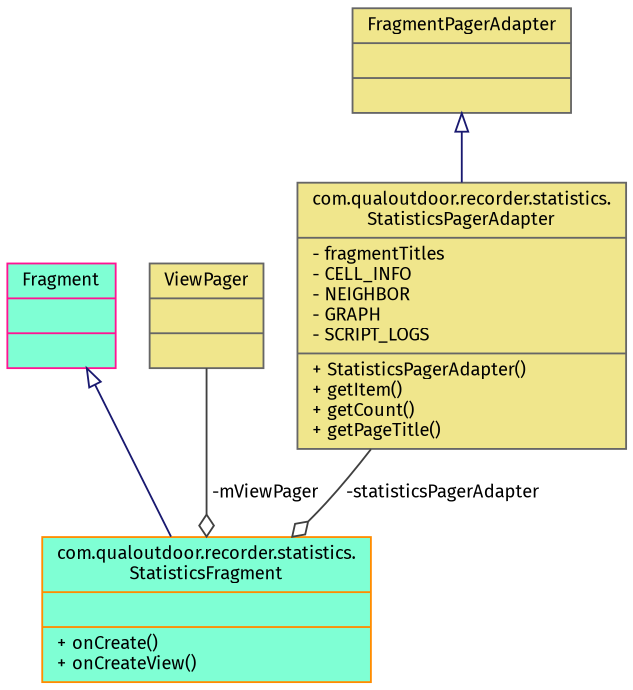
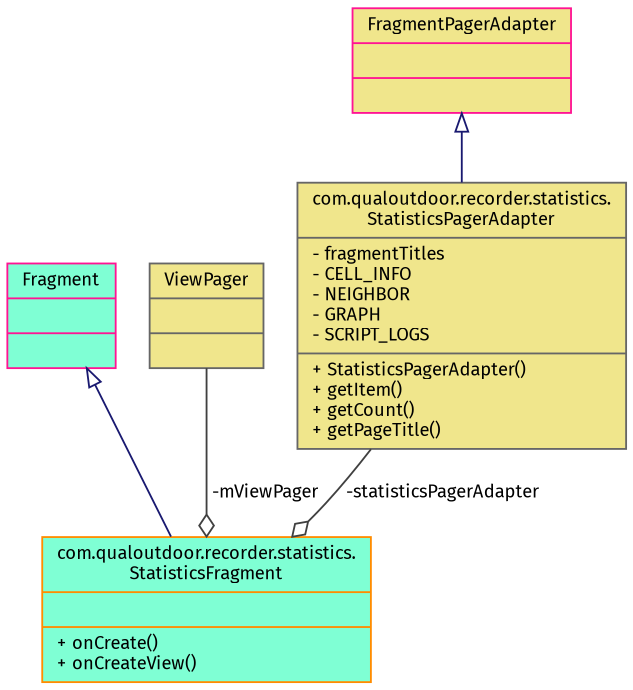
  digraph {
    fontname="Fira Sans"
    node [color=deeppink fillcolor=khaki fontname="Fira Sans" fontsize=10 shape=record style=filled]
    edge [color=midnightblue fontname="Fira Sans" fontsize=10 labelfontname=Helvetica labelfontsize=10 style=solid]
    n1 [color=darkorange fillcolor=aquamarine fontcolor=black height=0.2 label="{com.qualoutdoor.recorder.statistics.\lStatisticsFragment\n||+ onCreate()\l+ onCreateView()\l}" width=0.4]
    n2 [fillcolor=aquamarine height=0.2 label="{Fragment\n||}" width=0.4]
    n3 [color=gray40 height=0.2 label="{ViewPager\n||}" width=0.4]
    n4 [color=gray40 height=0.2 label="{com.qualoutdoor.recorder.statistics.\lStatisticsPagerAdapter\n|- fragmentTitles\l- CELL_INFO\l- NEIGHBOR\l- GRAPH\l- SCRIPT_LOGS\l|+ StatisticsPagerAdapter()\l+ getItem()\l+ getCount()\l+ getPageTitle()\l}" width=0.4]
-   n5 [color=gray40 height=0.2 label="{FragmentPagerAdapter\n||}" width=0.4]
+   n5 [height=0.2 label="{FragmentPagerAdapter\n||}" width=0.4]
    n2 -> n1 [arrowtail=onormal dir=back]
    n3 -> n1 [arrowhead=odiamond color=grey25 label=" -mViewPager"]
    n4 -> n1 [arrowhead=odiamond color=grey25 label=" -statisticsPagerAdapter"]
    n5 -> n4 [arrowtail=onormal dir=back]
  }
